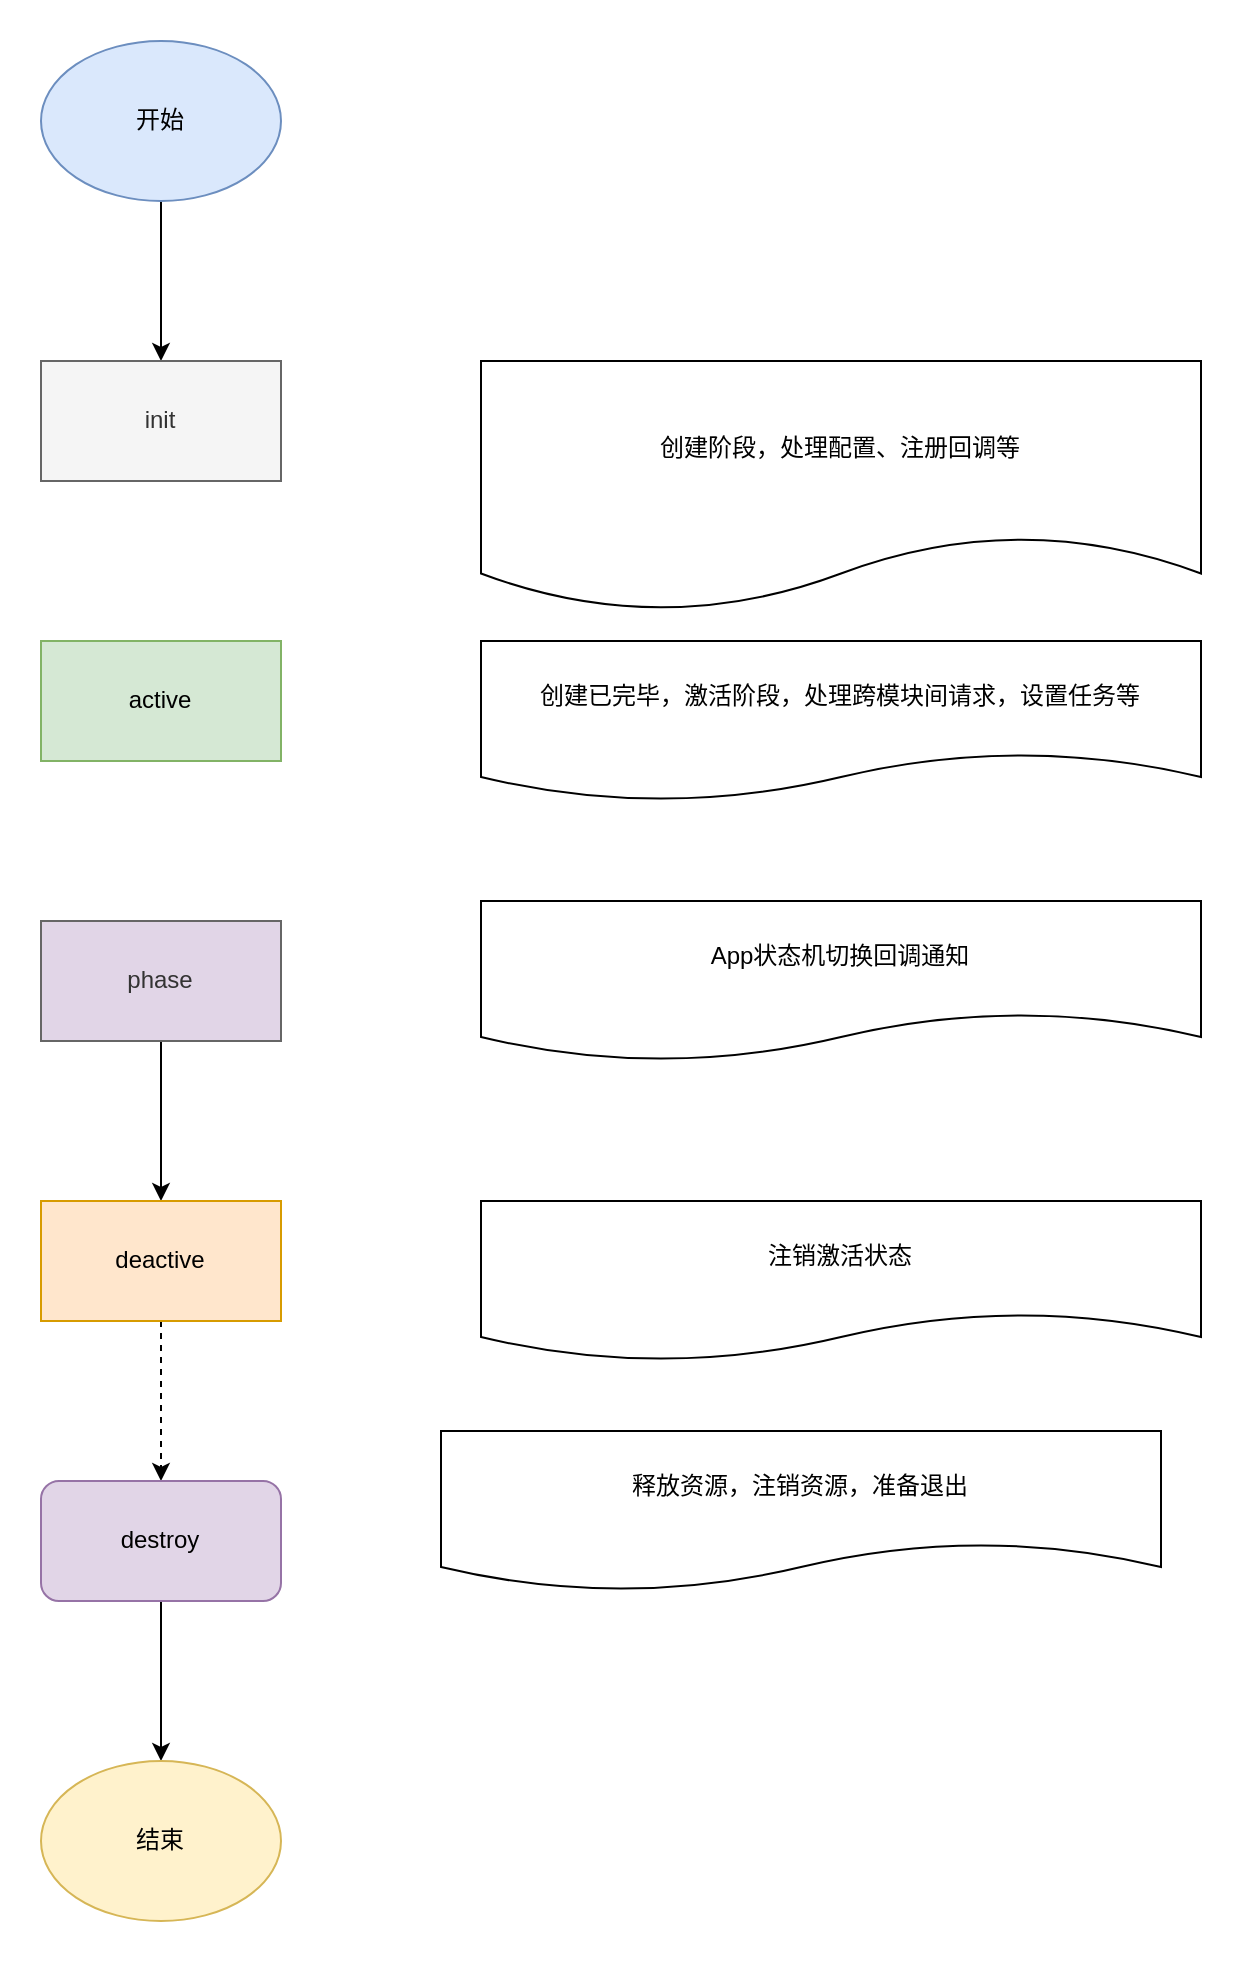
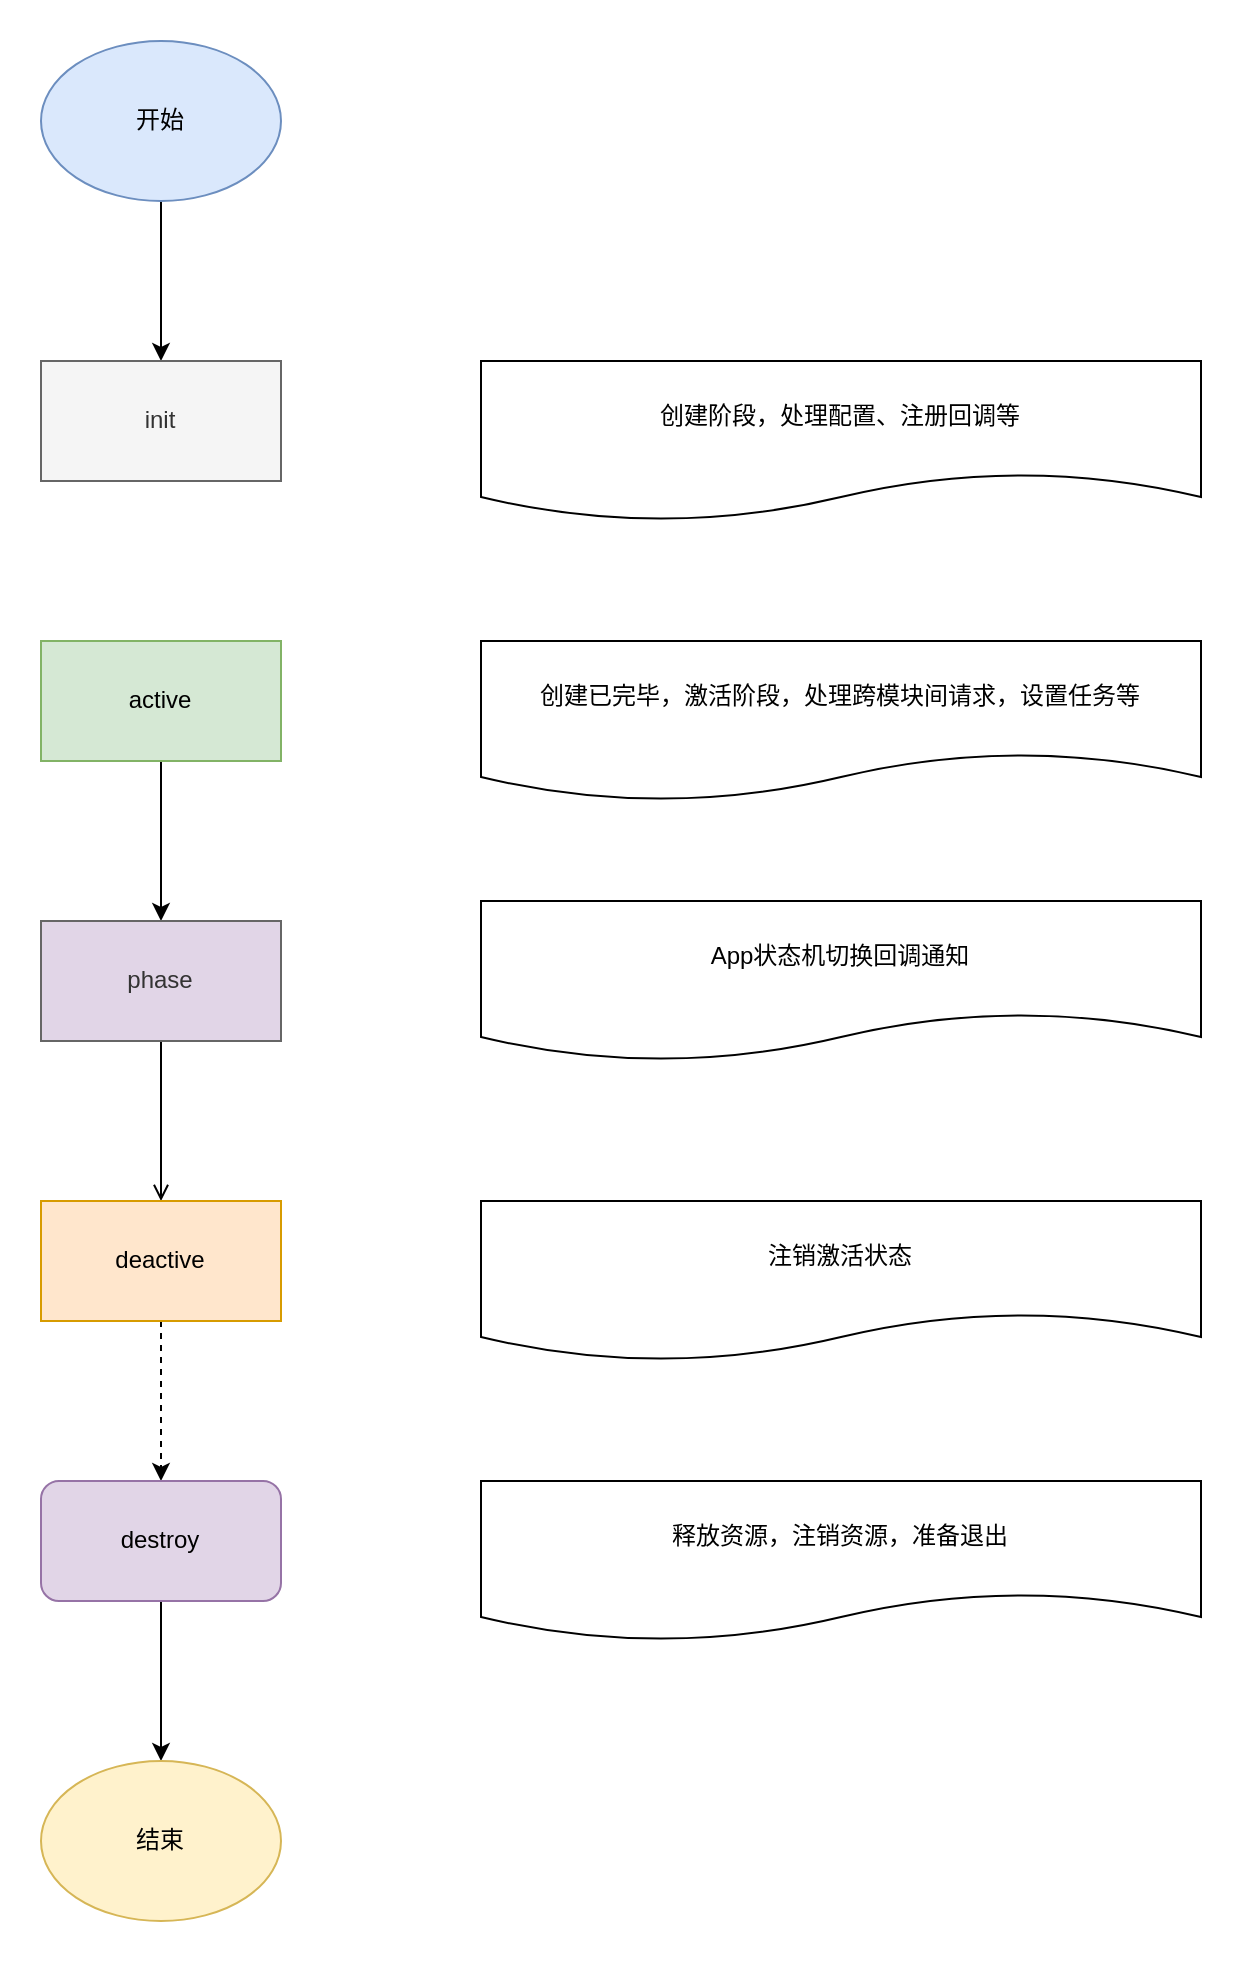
  <mxCell id="0" />
  <mxCell id="1" parent="0" />
  <mxCell id="2" value="" style="edgeStyle=orthogonalEdgeStyle;rounded=0;orthogonalLoop=1;jettySize=auto;html=1;" edge="1" parent="1" source="3"><mxGeometry relative="1" as="geometry"><mxPoint x="80" y="180" as="targetPoint" /></mxGeometry></mxCell>
  <mxCell id="3" value="开始" style="ellipse;whiteSpace=wrap;html=1;fillColor=#dae8fc;strokeColor=#6c8ebf;" vertex="1" parent="1"><mxGeometry x="20" y="20" width="120" height="80" as="geometry" /></mxCell>
  <mxCell id="4" value="init" style="rounded=0;whiteSpace=wrap;html=1;fillColor=#f5f5f5;strokeColor=#666666;fontColor=#333333;" vertex="1" parent="1"><mxGeometry x="20" y="180" width="120" height="60" as="geometry" /></mxCell>
+ <mxCell id="5" value="" style="edgeStyle=orthogonalEdgeStyle;rounded=0;orthogonalLoop=1;jettySize=auto;html=1;" edge="1" parent="1" source="6" target="8"><mxGeometry relative="1" as="geometry" /></mxCell>
  <mxCell id="6" value="active" style="rounded=0;whiteSpace=wrap;html=1;fillColor=#d5e8d4;strokeColor=#82b366;" vertex="1" parent="1"><mxGeometry x="20" y="320" width="120" height="60" as="geometry" /></mxCell>
- <mxCell id="7" value="" style="edgeStyle=orthogonalEdgeStyle;rounded=0;orthogonalLoop=1;jettySize=auto;html=1;" edge="1" parent="1" source="8" target="10"><mxGeometry relative="1" as="geometry" /></mxCell>
+ <mxCell id="7" value="" style="edgeStyle=orthogonalEdgeStyle;rounded=0;orthogonalLoop=1;jettySize=auto;html=1;endArrow=open;" edge="1" parent="1" source="8" target="10"><mxGeometry relative="1" as="geometry" /></mxCell>
  <mxCell id="8" value="phase" style="rounded=0;whiteSpace=wrap;html=1;fillColor=#e1d5e7;strokeColor=#666666;fontColor=#333333;" vertex="1" parent="1"><mxGeometry x="20" y="460" width="120" height="60" as="geometry" /></mxCell>
  <mxCell id="9" value="" style="edgeStyle=orthogonalEdgeStyle;rounded=0;orthogonalLoop=1;jettySize=auto;html=1;dashed=1;" edge="1" parent="1" source="10" target="12"><mxGeometry relative="1" as="geometry" /></mxCell>
  <mxCell id="10" value="deactive" style="rounded=0;whiteSpace=wrap;html=1;fillColor=#ffe6cc;strokeColor=#d79b00;" vertex="1" parent="1"><mxGeometry x="20" y="600" width="120" height="60" as="geometry" /></mxCell>
  <mxCell id="11" value="" style="edgeStyle=orthogonalEdgeStyle;rounded=0;orthogonalLoop=1;jettySize=auto;html=1;" edge="1" parent="1" source="12"><mxGeometry relative="1" as="geometry"><mxPoint x="80" y="880" as="targetPoint" /></mxGeometry></mxCell>
  <mxCell id="12" value="destroy" style="whiteSpace=wrap;html=1;fillColor=#e1d5e7;strokeColor=#9673a6;rounded=1;" vertex="1" parent="1"><mxGeometry x="20" y="740" width="120" height="60" as="geometry" /></mxCell>
  <mxCell id="13" value="结束" style="ellipse;whiteSpace=wrap;html=1;fillColor=#fff2cc;strokeColor=#d6b656;" vertex="1" parent="1"><mxGeometry x="20" y="880" width="120" height="80" as="geometry" /></mxCell>
- <mxCell id="14" value="创建阶段，处理配置、注册回调等" style="shape=document;whiteSpace=wrap;html=1;boundedLbl=1;" vertex="1" parent="1"><mxGeometry x="240" y="180" width="360" height="125" as="geometry" /></mxCell>
+ <mxCell id="14" value="创建阶段，处理配置、注册回调等" style="shape=document;whiteSpace=wrap;html=1;boundedLbl=1;" vertex="1" parent="1"><mxGeometry x="240" y="180" width="360" height="80" as="geometry" /></mxCell>
  <mxCell id="15" value="创建已完毕，激活阶段，处理跨模块间请求，设置任务等" style="shape=document;whiteSpace=wrap;html=1;boundedLbl=1;" vertex="1" parent="1"><mxGeometry x="240" y="320" width="360" height="80" as="geometry" /></mxCell>
  <mxCell id="16" value="App状态机切换回调通知" style="shape=document;whiteSpace=wrap;html=1;boundedLbl=1;" vertex="1" parent="1"><mxGeometry x="240" y="450" width="360" height="80" as="geometry" /></mxCell>
  <mxCell id="17" value="注销激活状态" style="shape=document;whiteSpace=wrap;html=1;boundedLbl=1;" vertex="1" parent="1"><mxGeometry x="240" y="600" width="360" height="80" as="geometry" /></mxCell>
- <mxCell id="18" value="释放资源，注销资源，准备退出" style="shape=document;whiteSpace=wrap;html=1;boundedLbl=1;" vertex="1" parent="1"><mxGeometry x="220" y="715" width="360" height="80" as="geometry" /></mxCell>
+ <mxCell id="18" value="释放资源，注销资源，准备退出" style="shape=document;whiteSpace=wrap;html=1;boundedLbl=1;" vertex="1" parent="1"><mxGeometry x="240" y="740" width="360" height="80" as="geometry" /></mxCell>
